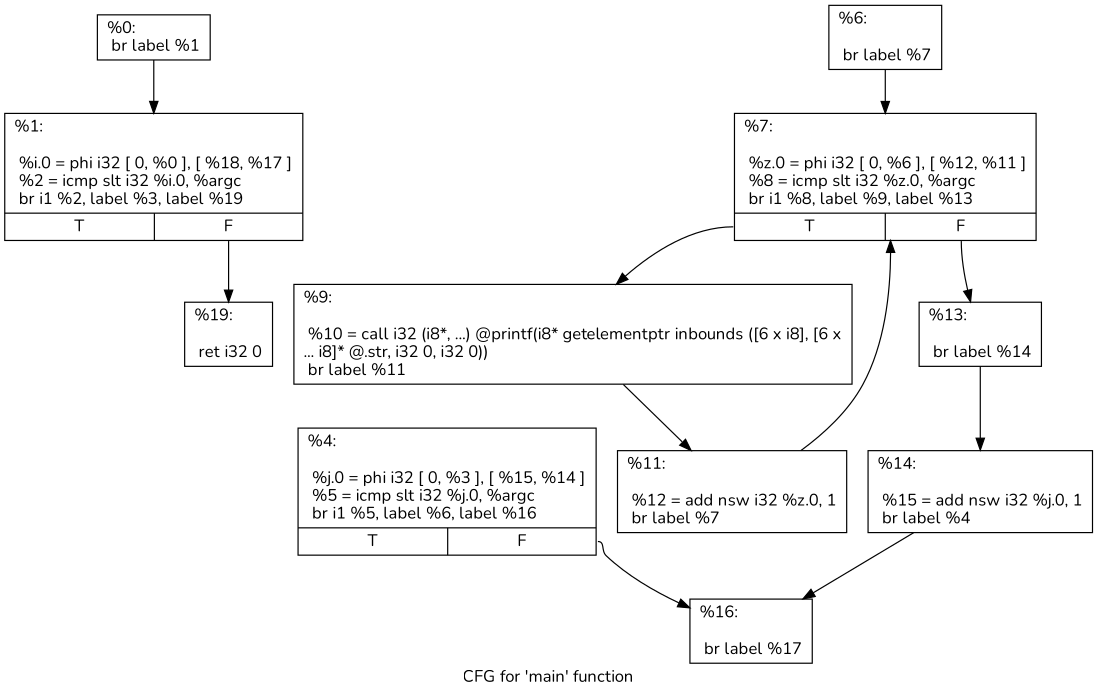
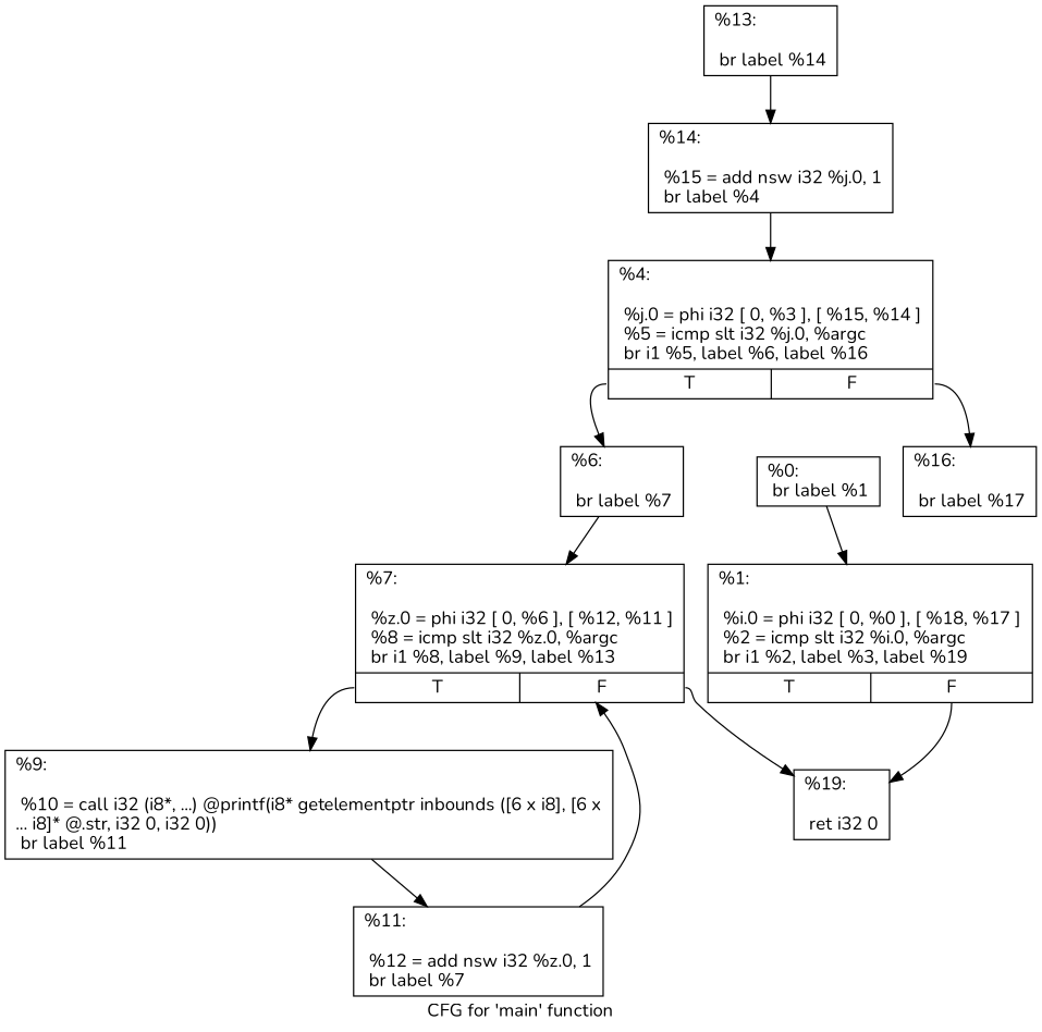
  digraph {
    fontname=Nunito
    label="CFG for 'main' function"
    node [fontname=Nunito shape=record]
    edge [fontname=Nunito]
    n1 [label="{%0:\l  br label %1\l}"]
    n2 [label="{%1:\l\l  %i.0 = phi i32 [ 0, %0 ], [ %18, %17 ]\l  %2 = icmp slt i32 %i.0, %argc\l  br i1 %2, label %3, label %19\l|{<s0>T|<s1>F}}"]
    n3 [label="{%19:\l\l  ret i32 0\l}"]
    n4 [label="{%4:\l\l  %j.0 = phi i32 [ 0, %3 ], [ %15, %14 ]\l  %5 = icmp slt i32 %j.0, %argc\l  br i1 %5, label %6, label %16\l|{<s0>T|<s1>F}}"]
    n5 [label="{%6:\l\l  br label %7\l}"]
    n6 [label="{%16:\l\l  br label %17\l}"]
    n7 [label="{%7:\l\l  %z.0 = phi i32 [ 0, %6 ], [ %12, %11 ]\l  %8 = icmp slt i32 %z.0, %argc\l  br i1 %8, label %9, label %13\l|{<s0>T|<s1>F}}"]
    n8 [label="{%9:\l\l  %10 = call i32 (i8*, ...) @printf(i8* getelementptr inbounds ([6 x i8], [6 x\l... i8]* @.str, i32 0, i32 0))\l  br label %11\l}"]
    n9 [label="{%13:\l\l  br label %14\l}"]
    n10 [label="{%11:\l\l  %12 = add nsw i32 %z.0, 1\l  br label %7\l}"]
    n11 [label="{%14:\l\l  %15 = add nsw i32 %j.0, 1\l  br label %4\l}"]
    n1 -> n2
    n2 -> n3 [tailport=s1]
+   n4 -> n5 [tailport=s0]
    n4 -> n6 [tailport=s1]
    n5 -> n7
    n7 -> n8 [tailport=s0]
-   n7 -> n9 [tailport=s1]
+   n7 -> n3 [tailport=s1]
    n8 -> n10
    n9 -> n11
    n10 -> n7
-   n11 -> n6
+   n11 -> n4
  }
